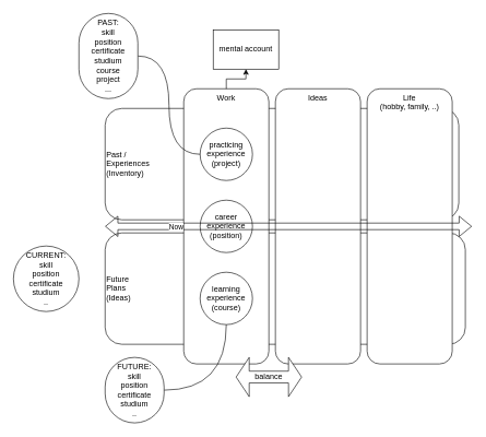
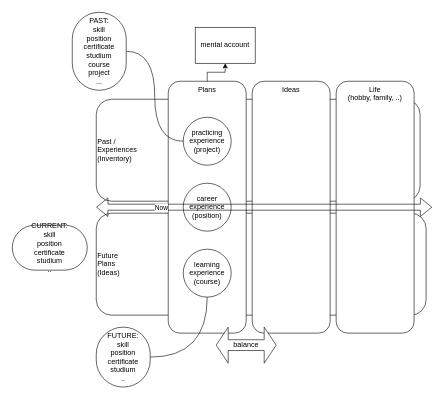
  <mxCell id="0" />
  <mxCell id="1" parent="0" />
  <mxCell id="2" value="Past /&lt;br&gt;Experiences&lt;br&gt;(Inventory)" style="rounded=1;whiteSpace=wrap;html=1;align=left;" vertex="1" parent="1"><mxGeometry x="160" y="165" width="540" height="170" as="geometry" /></mxCell>
  <mxCell id="3" value="Future&lt;br&gt;Plans&lt;br&gt;(Ideas)" style="rounded=1;whiteSpace=wrap;html=1;align=left;" vertex="1" parent="1"><mxGeometry x="160" y="355" width="550" height="170" as="geometry" /></mxCell>
  <mxCell id="4" value="Ideas" style="rounded=1;whiteSpace=wrap;html=1;verticalAlign=top;" vertex="1" parent="1"><mxGeometry x="420" y="135" width="130" height="420" as="geometry" /></mxCell>
- <mxCell id="5" value="Work" style="rounded=1;whiteSpace=wrap;html=1;verticalAlign=top;" vertex="1" parent="1"><mxGeometry x="280" y="135" width="130" height="420" as="geometry" /></mxCell>
+ <mxCell id="5" value="Plans" style="rounded=1;whiteSpace=wrap;html=1;verticalAlign=top;" vertex="1" parent="1"><mxGeometry x="280" y="135" width="130" height="420" as="geometry" /></mxCell>
  <mxCell id="6" value="practicing&lt;br&gt;experience&lt;br&gt;(project)" style="ellipse;whiteSpace=wrap;html=1;aspect=fixed;align=center;" vertex="1" parent="1"><mxGeometry x="305" y="195" width="80" height="80" as="geometry" /></mxCell>
  <mxCell id="7" value="learning&lt;br&gt;experience&lt;br&gt;(course)" style="ellipse;whiteSpace=wrap;html=1;aspect=fixed;align=center;" vertex="1" parent="1"><mxGeometry x="305" y="415" width="80" height="80" as="geometry" /></mxCell>
  <mxCell id="8" value="career&lt;br&gt;experience&lt;br&gt;(position)" style="ellipse;whiteSpace=wrap;html=1;aspect=fixed;align=center;" vertex="1" parent="1"><mxGeometry x="305" y="305" width="80" height="80" as="geometry" /></mxCell>
  <mxCell id="9" value="balance" style="shape=doubleArrow;whiteSpace=wrap;html=1;align=center;" vertex="1" parent="1"><mxGeometry x="360" y="545" width="100" height="60" as="geometry" /></mxCell>
  <mxCell id="10" style="edgeStyle=orthogonalEdgeStyle;curved=1;rounded=0;orthogonalLoop=1;jettySize=auto;html=1;entryX=0;entryY=0.5;entryDx=0;entryDy=0;endArrow=none;endFill=0;align=left;" edge="1" parent="1" source="11" target="6"><mxGeometry relative="1" as="geometry" /></mxCell>
  <mxCell id="11" value="PAST:&lt;br&gt;skill&lt;br&gt;position&lt;br&gt;certificate&lt;br&gt;studium&lt;br&gt;course&lt;br&gt;project&lt;br&gt;..." style="whiteSpace=wrap;html=1;rounded=1;arcSize=50;align=center;verticalAlign=middle;strokeWidth=1;autosize=1;spacing=4;treeFolding=1;treeMoving=1;newEdgeStyle={&quot;edgeStyle&quot;:&quot;entityRelationEdgeStyle&quot;,&quot;startArrow&quot;:&quot;none&quot;,&quot;endArrow&quot;:&quot;none&quot;,&quot;segment&quot;:10,&quot;curved&quot;:1};" vertex="1" parent="1"><mxGeometry x="120" y="20" width="90" height="130" as="geometry" /></mxCell>
- <mxCell id="12" value="CURRENT:&lt;br&gt;skill&lt;br&gt;position&lt;br&gt;certificate&lt;br&gt;studium&lt;br&gt;.." style="whiteSpace=wrap;html=1;rounded=1;arcSize=50;align=center;verticalAlign=middle;strokeWidth=1;autosize=1;spacing=4;treeFolding=1;treeMoving=1;newEdgeStyle={&quot;edgeStyle&quot;:&quot;entityRelationEdgeStyle&quot;,&quot;startArrow&quot;:&quot;none&quot;,&quot;endArrow&quot;:&quot;none&quot;,&quot;segment&quot;:10,&quot;curved&quot;:1};" vertex="1" parent="1"><mxGeometry x="20" y="375" width="100" height="100" as="geometry" /></mxCell>
+ <mxCell id="12" value="CURRENT:&lt;br&gt;skill&lt;br&gt;position&lt;br&gt;certificate&lt;br&gt;studium&lt;br&gt;.." style="whiteSpace=wrap;html=1;rounded=1;arcSize=50;align=center;verticalAlign=middle;strokeWidth=1;autosize=1;spacing=4;treeFolding=1;treeMoving=1;newEdgeStyle={&quot;edgeStyle&quot;:&quot;entityRelationEdgeStyle&quot;,&quot;startArrow&quot;:&quot;none&quot;,&quot;endArrow&quot;:&quot;none&quot;,&quot;segment&quot;:10,&quot;curved&quot;:1};" vertex="1" parent="1"><mxGeometry x="20" y="375" width="125" height="75" as="geometry" /></mxCell>
  <mxCell id="13" style="edgeStyle=orthogonalEdgeStyle;curved=1;rounded=0;orthogonalLoop=1;jettySize=auto;html=1;endArrow=none;endFill=0;align=left;" edge="1" parent="1" source="14" target="7"><mxGeometry relative="1" as="geometry" /></mxCell>
  <mxCell id="14" value="FUTURE:&lt;br&gt;skill&lt;br&gt;position&lt;br&gt;certificate&lt;br&gt;studium&lt;br&gt;.." style="whiteSpace=wrap;html=1;rounded=1;arcSize=50;align=center;verticalAlign=middle;strokeWidth=1;autosize=1;spacing=4;treeFolding=1;treeMoving=1;newEdgeStyle={&quot;edgeStyle&quot;:&quot;entityRelationEdgeStyle&quot;,&quot;startArrow&quot;:&quot;none&quot;,&quot;endArrow&quot;:&quot;none&quot;,&quot;segment&quot;:10,&quot;curved&quot;:1};" vertex="1" parent="1"><mxGeometry x="160" y="545" width="90" height="100" as="geometry" /></mxCell>
  <mxCell id="15" value="mental account" style="whiteSpace=wrap;html=1;align=center;verticalAlign=middle;treeFolding=1;treeMoving=1;newEdgeStyle={&quot;edgeStyle&quot;:&quot;elbowEdgeStyle&quot;,&quot;startArrow&quot;:&quot;none&quot;,&quot;endArrow&quot;:&quot;none&quot;};" vertex="1" parent="1"><mxGeometry x="325" y="45" width="100" height="60" as="geometry" /></mxCell>
  <mxCell id="16" value="" style="edgeStyle=elbowEdgeStyle;elbow=vertical;startArrow=none;endArrow=classic;rounded=0;align=left;exitX=0.5;exitY=0;exitDx=0;exitDy=0;" edge="1" target="15" parent="1" source="5"><mxGeometry relative="1" as="geometry"><mxPoint x="305" y="5" as="sourcePoint" /></mxGeometry></mxCell>
  <mxCell id="17" value="Life&lt;br&gt;(hobby, family, ..)" style="rounded=1;whiteSpace=wrap;html=1;verticalAlign=top;" vertex="1" parent="1"><mxGeometry x="560" y="135" width="130" height="420" as="geometry" /></mxCell>
  <mxCell id="18" value="" style="shape=flexArrow;endArrow=classic;startArrow=classic;html=1;align=left;" edge="1" parent="1"><mxGeometry width="50" height="50" relative="1" as="geometry"><mxPoint x="160" y="345" as="sourcePoint" /><mxPoint x="720" y="345" as="targetPoint" /></mxGeometry></mxCell>
  <mxCell id="19" value="Now" style="edgeLabel;html=1;align=left;verticalAlign=middle;resizable=0;points=[];" vertex="1" connectable="0" parent="18"><mxGeometry x="-0.144" y="-2" relative="1" as="geometry"><mxPoint x="-144" y="-2" as="offset" /></mxGeometry></mxCell>
